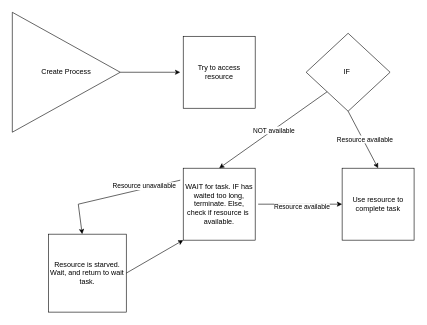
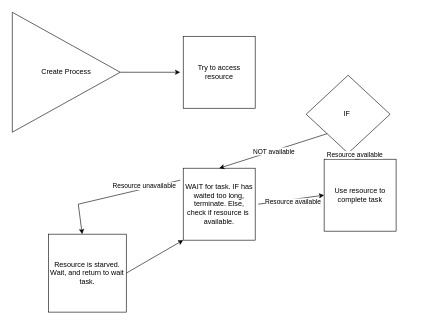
  <mxCell id="0" />
  <mxCell id="1" parent="0" />
  <mxCell id="2" value="Create Process" style="triangle;whiteSpace=wrap;html=1;" vertex="1" parent="1"><mxGeometry x="20" y="20" width="180" height="200" as="geometry" /></mxCell>
  <mxCell id="3" value="Try to access resource" style="whiteSpace=wrap;html=1;aspect=fixed;" vertex="1" parent="1"><mxGeometry x="305" y="60" width="120" height="120" as="geometry" /></mxCell>
  <mxCell id="4" value="" style="endArrow=classic;html=1;rounded=0;exitX=1;exitY=0.5;exitDx=0;exitDy=0;" edge="1" parent="1" source="2"><mxGeometry width="50" height="50" relative="1" as="geometry"><mxPoint x="390" y="300" as="sourcePoint" /><mxPoint x="300" y="120" as="targetPoint" /></mxGeometry></mxCell>
- <mxCell id="5" value="IF&amp;nbsp;" style="rhombus;whiteSpace=wrap;html=1;" vertex="1" parent="1"><mxGeometry x="510" y="55" width="140" height="130" as="geometry" /></mxCell>
- <mxCell id="6" value="Use resource to complete task" style="whiteSpace=wrap;html=1;aspect=fixed;" vertex="1" parent="1"><mxGeometry x="570" y="280" width="120" height="120" as="geometry" /></mxCell>
+ <mxCell id="5" value="IF&amp;nbsp;" style="rhombus;whiteSpace=wrap;html=1;" vertex="1" parent="1"><mxGeometry x="510" y="125" width="140" height="130" as="geometry" /></mxCell>
+ <mxCell id="6" value="Use resource to complete task" style="whiteSpace=wrap;html=1;aspect=fixed;" vertex="1" parent="1"><mxGeometry x="540" y="265" width="120" height="120" as="geometry" /></mxCell>
  <mxCell id="7" value="" style="endArrow=classic;html=1;rounded=0;exitX=0.5;exitY=1;exitDx=0;exitDy=0;entryX=0.5;entryY=0;entryDx=0;entryDy=0;" edge="1" parent="1" source="5" target="6"><mxGeometry width="50" height="50" relative="1" as="geometry"><mxPoint x="390" y="300" as="sourcePoint" /><mxPoint x="440" y="250" as="targetPoint" /></mxGeometry></mxCell>
  <mxCell id="8" value="Resource available" style="edgeLabel;html=1;align=center;verticalAlign=middle;resizable=0;points=[];" vertex="1" connectable="0" parent="7"><mxGeometry x="0.028" y="2" relative="1" as="geometry"><mxPoint y="-1" as="offset" /></mxGeometry></mxCell>
  <mxCell id="9" value="WAIT for task. IF has waited too long, terminate. Else, check if resource is&amp;nbsp; available." style="whiteSpace=wrap;html=1;aspect=fixed;" vertex="1" parent="1"><mxGeometry x="305" y="280" width="120" height="120" as="geometry" /></mxCell>
  <mxCell id="10" value="" style="endArrow=classic;html=1;rounded=0;exitX=0;exitY=1;exitDx=0;exitDy=0;entryX=0.5;entryY=0;entryDx=0;entryDy=0;" edge="1" parent="1" source="5" target="9"><mxGeometry width="50" height="50" relative="1" as="geometry"><mxPoint x="390" y="300" as="sourcePoint" /><mxPoint x="440" y="250" as="targetPoint" /></mxGeometry></mxCell>
  <mxCell id="11" value="NOT available" style="edgeLabel;html=1;align=center;verticalAlign=middle;resizable=0;points=[];" vertex="1" connectable="0" parent="10"><mxGeometry x="-0.002" relative="1" as="geometry"><mxPoint as="offset" /></mxGeometry></mxCell>
  <mxCell id="12" value="" style="endArrow=classic;html=1;rounded=0;" edge="1" parent="1" target="16"><mxGeometry width="50" height="50" relative="1" as="geometry"><mxPoint x="300" y="300" as="sourcePoint" /><mxPoint x="130" y="370" as="targetPoint" /><Array as="points"><mxPoint x="130" y="340" /></Array></mxGeometry></mxCell>
  <mxCell id="13" value="Resource unavailable" style="edgeLabel;html=1;align=center;verticalAlign=middle;resizable=0;points=[];" vertex="1" connectable="0" parent="12"><mxGeometry x="-0.456" y="-5" relative="1" as="geometry"><mxPoint as="offset" /></mxGeometry></mxCell>
  <mxCell id="14" value="" style="endArrow=classic;html=1;rounded=0;entryX=0;entryY=0.5;entryDx=0;entryDy=0;" edge="1" parent="1" target="6"><mxGeometry width="50" height="50" relative="1" as="geometry"><mxPoint x="430" y="340" as="sourcePoint" /><mxPoint x="440" y="250" as="targetPoint" /></mxGeometry></mxCell>
  <mxCell id="15" value="Resource available" style="edgeLabel;html=1;align=center;verticalAlign=middle;resizable=0;points=[];" vertex="1" connectable="0" parent="14"><mxGeometry x="0.032" y="-4" relative="1" as="geometry"><mxPoint as="offset" /></mxGeometry></mxCell>
  <mxCell id="16" value="Resource is starved. Wait, and return to wait task." style="whiteSpace=wrap;html=1;aspect=fixed;" vertex="1" parent="1"><mxGeometry x="80" y="390" width="130" height="130" as="geometry" /></mxCell>
  <mxCell id="17" value="" style="endArrow=classic;html=1;rounded=0;exitX=1;exitY=0.5;exitDx=0;exitDy=0;entryX=0;entryY=1;entryDx=0;entryDy=0;" edge="1" parent="1" source="16" target="9"><mxGeometry width="50" height="50" relative="1" as="geometry"><mxPoint x="390" y="300" as="sourcePoint" /><mxPoint x="440" y="250" as="targetPoint" /></mxGeometry></mxCell>
